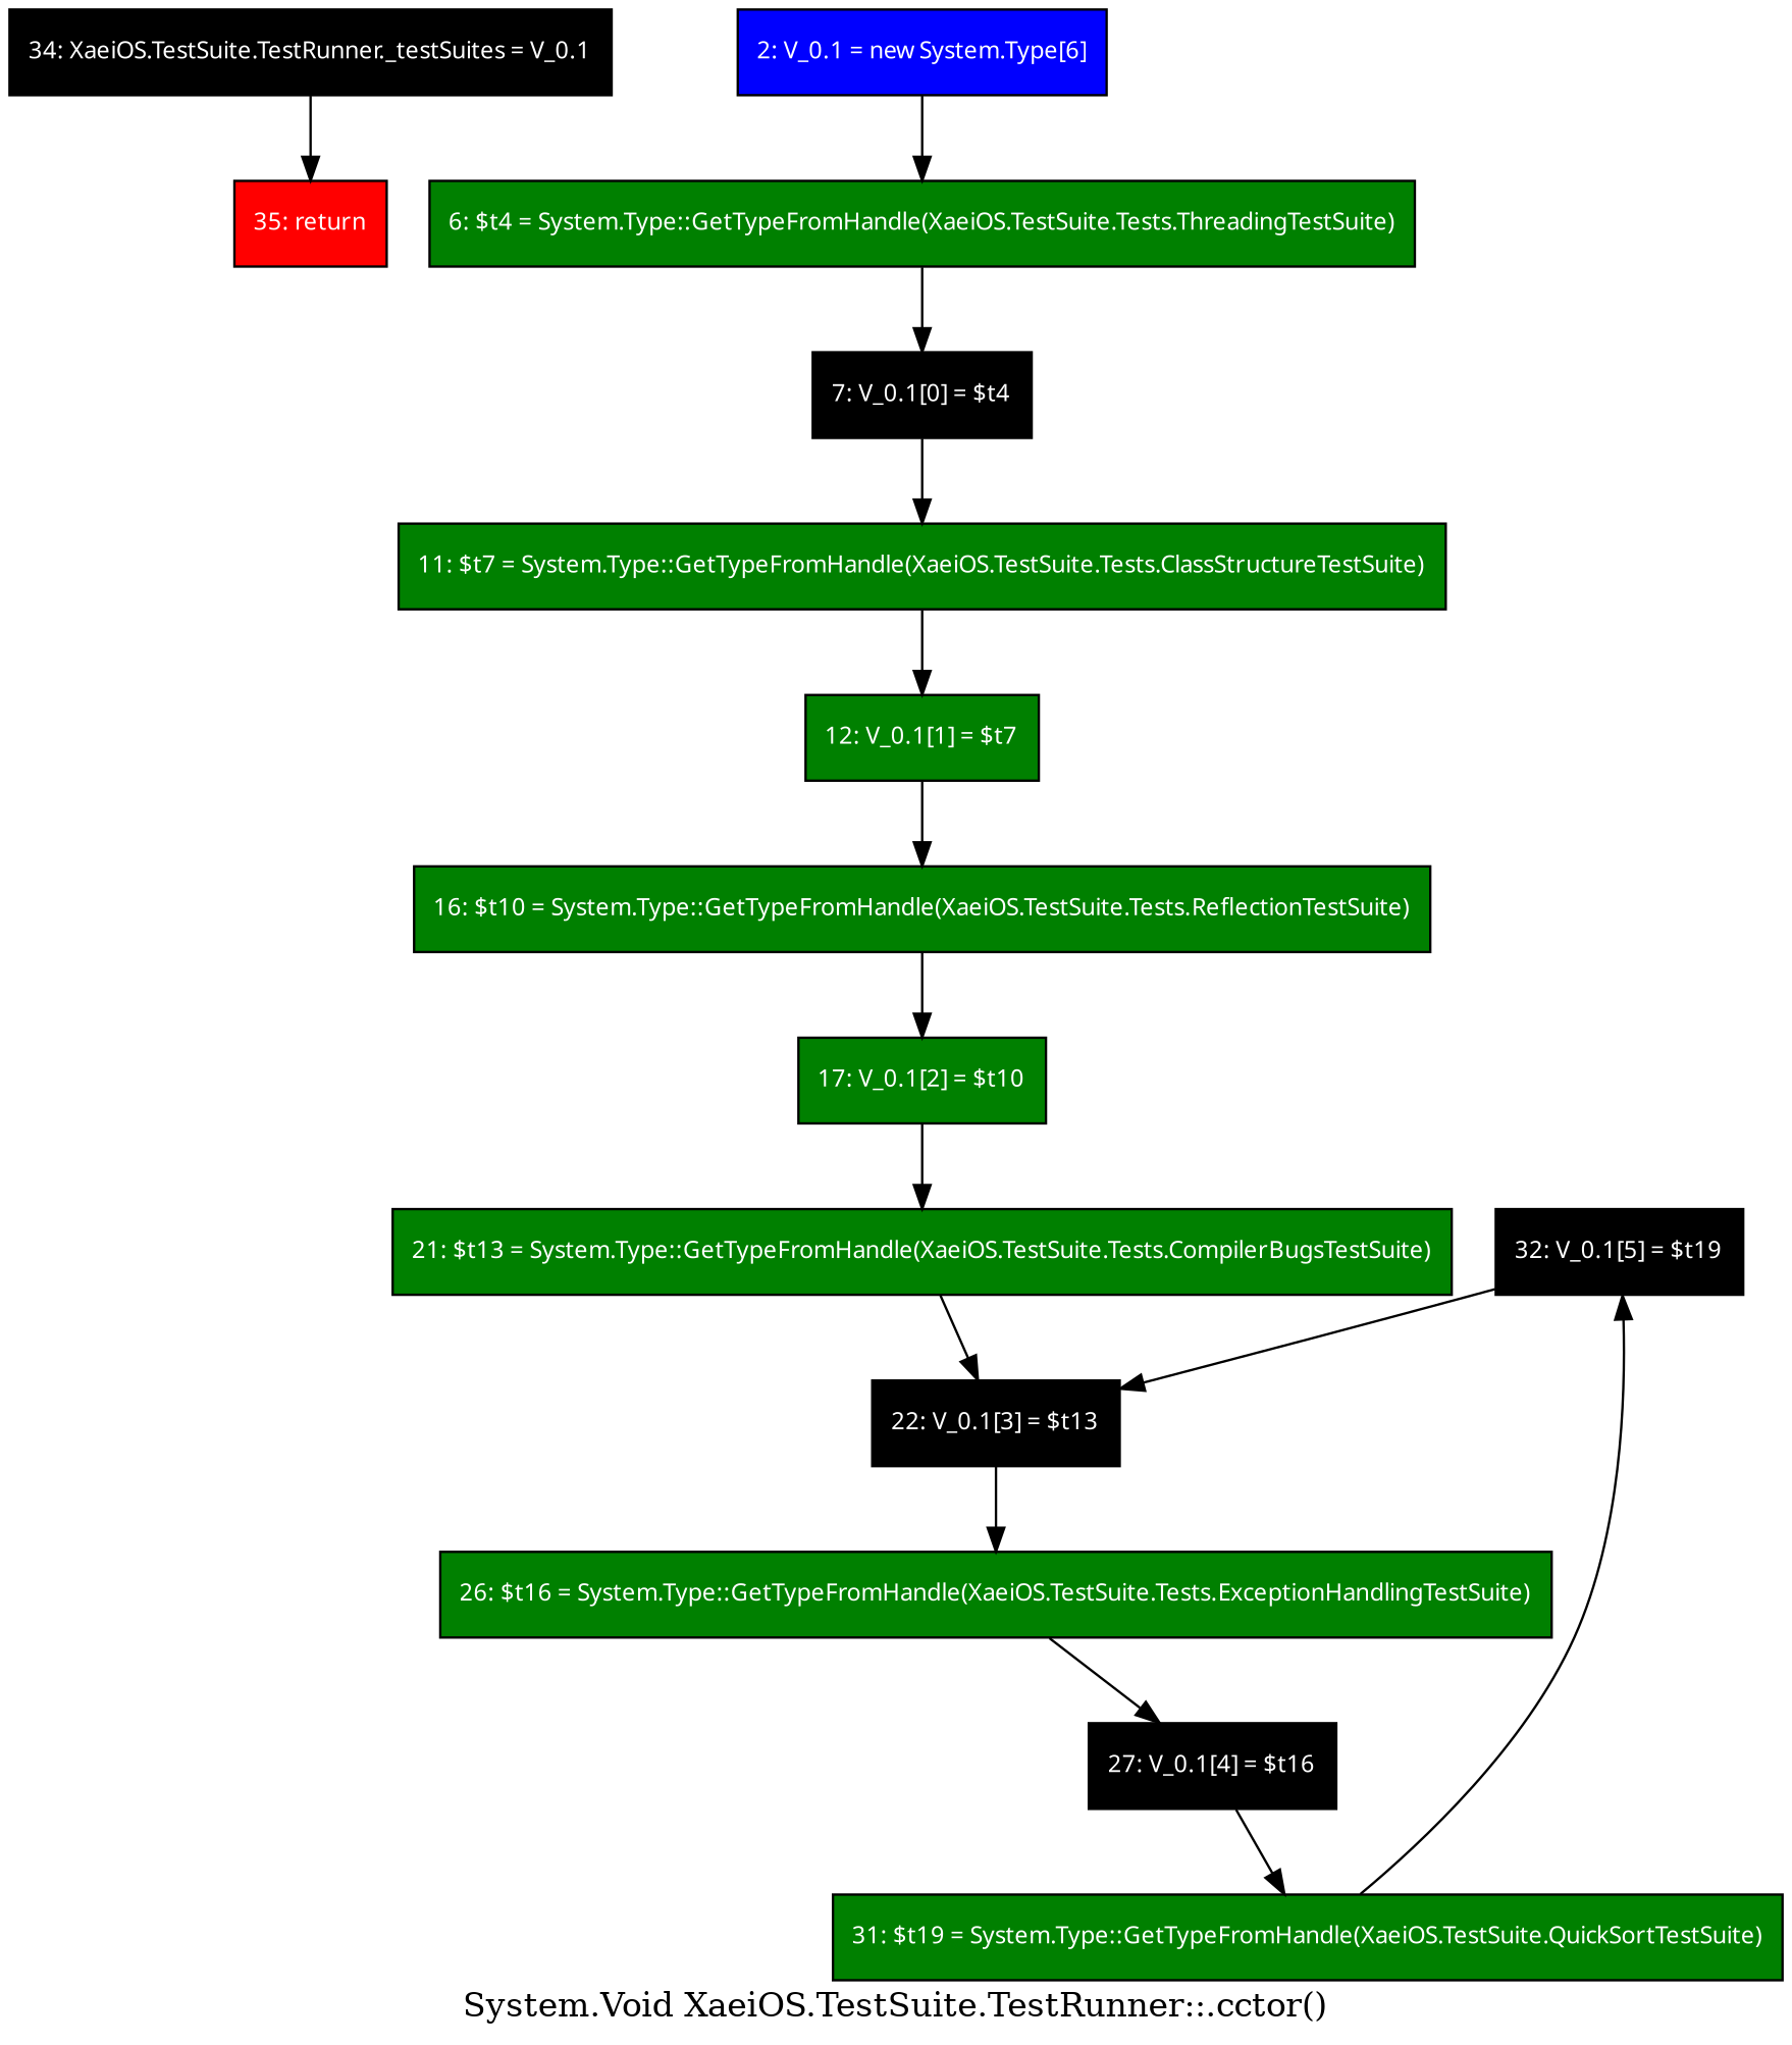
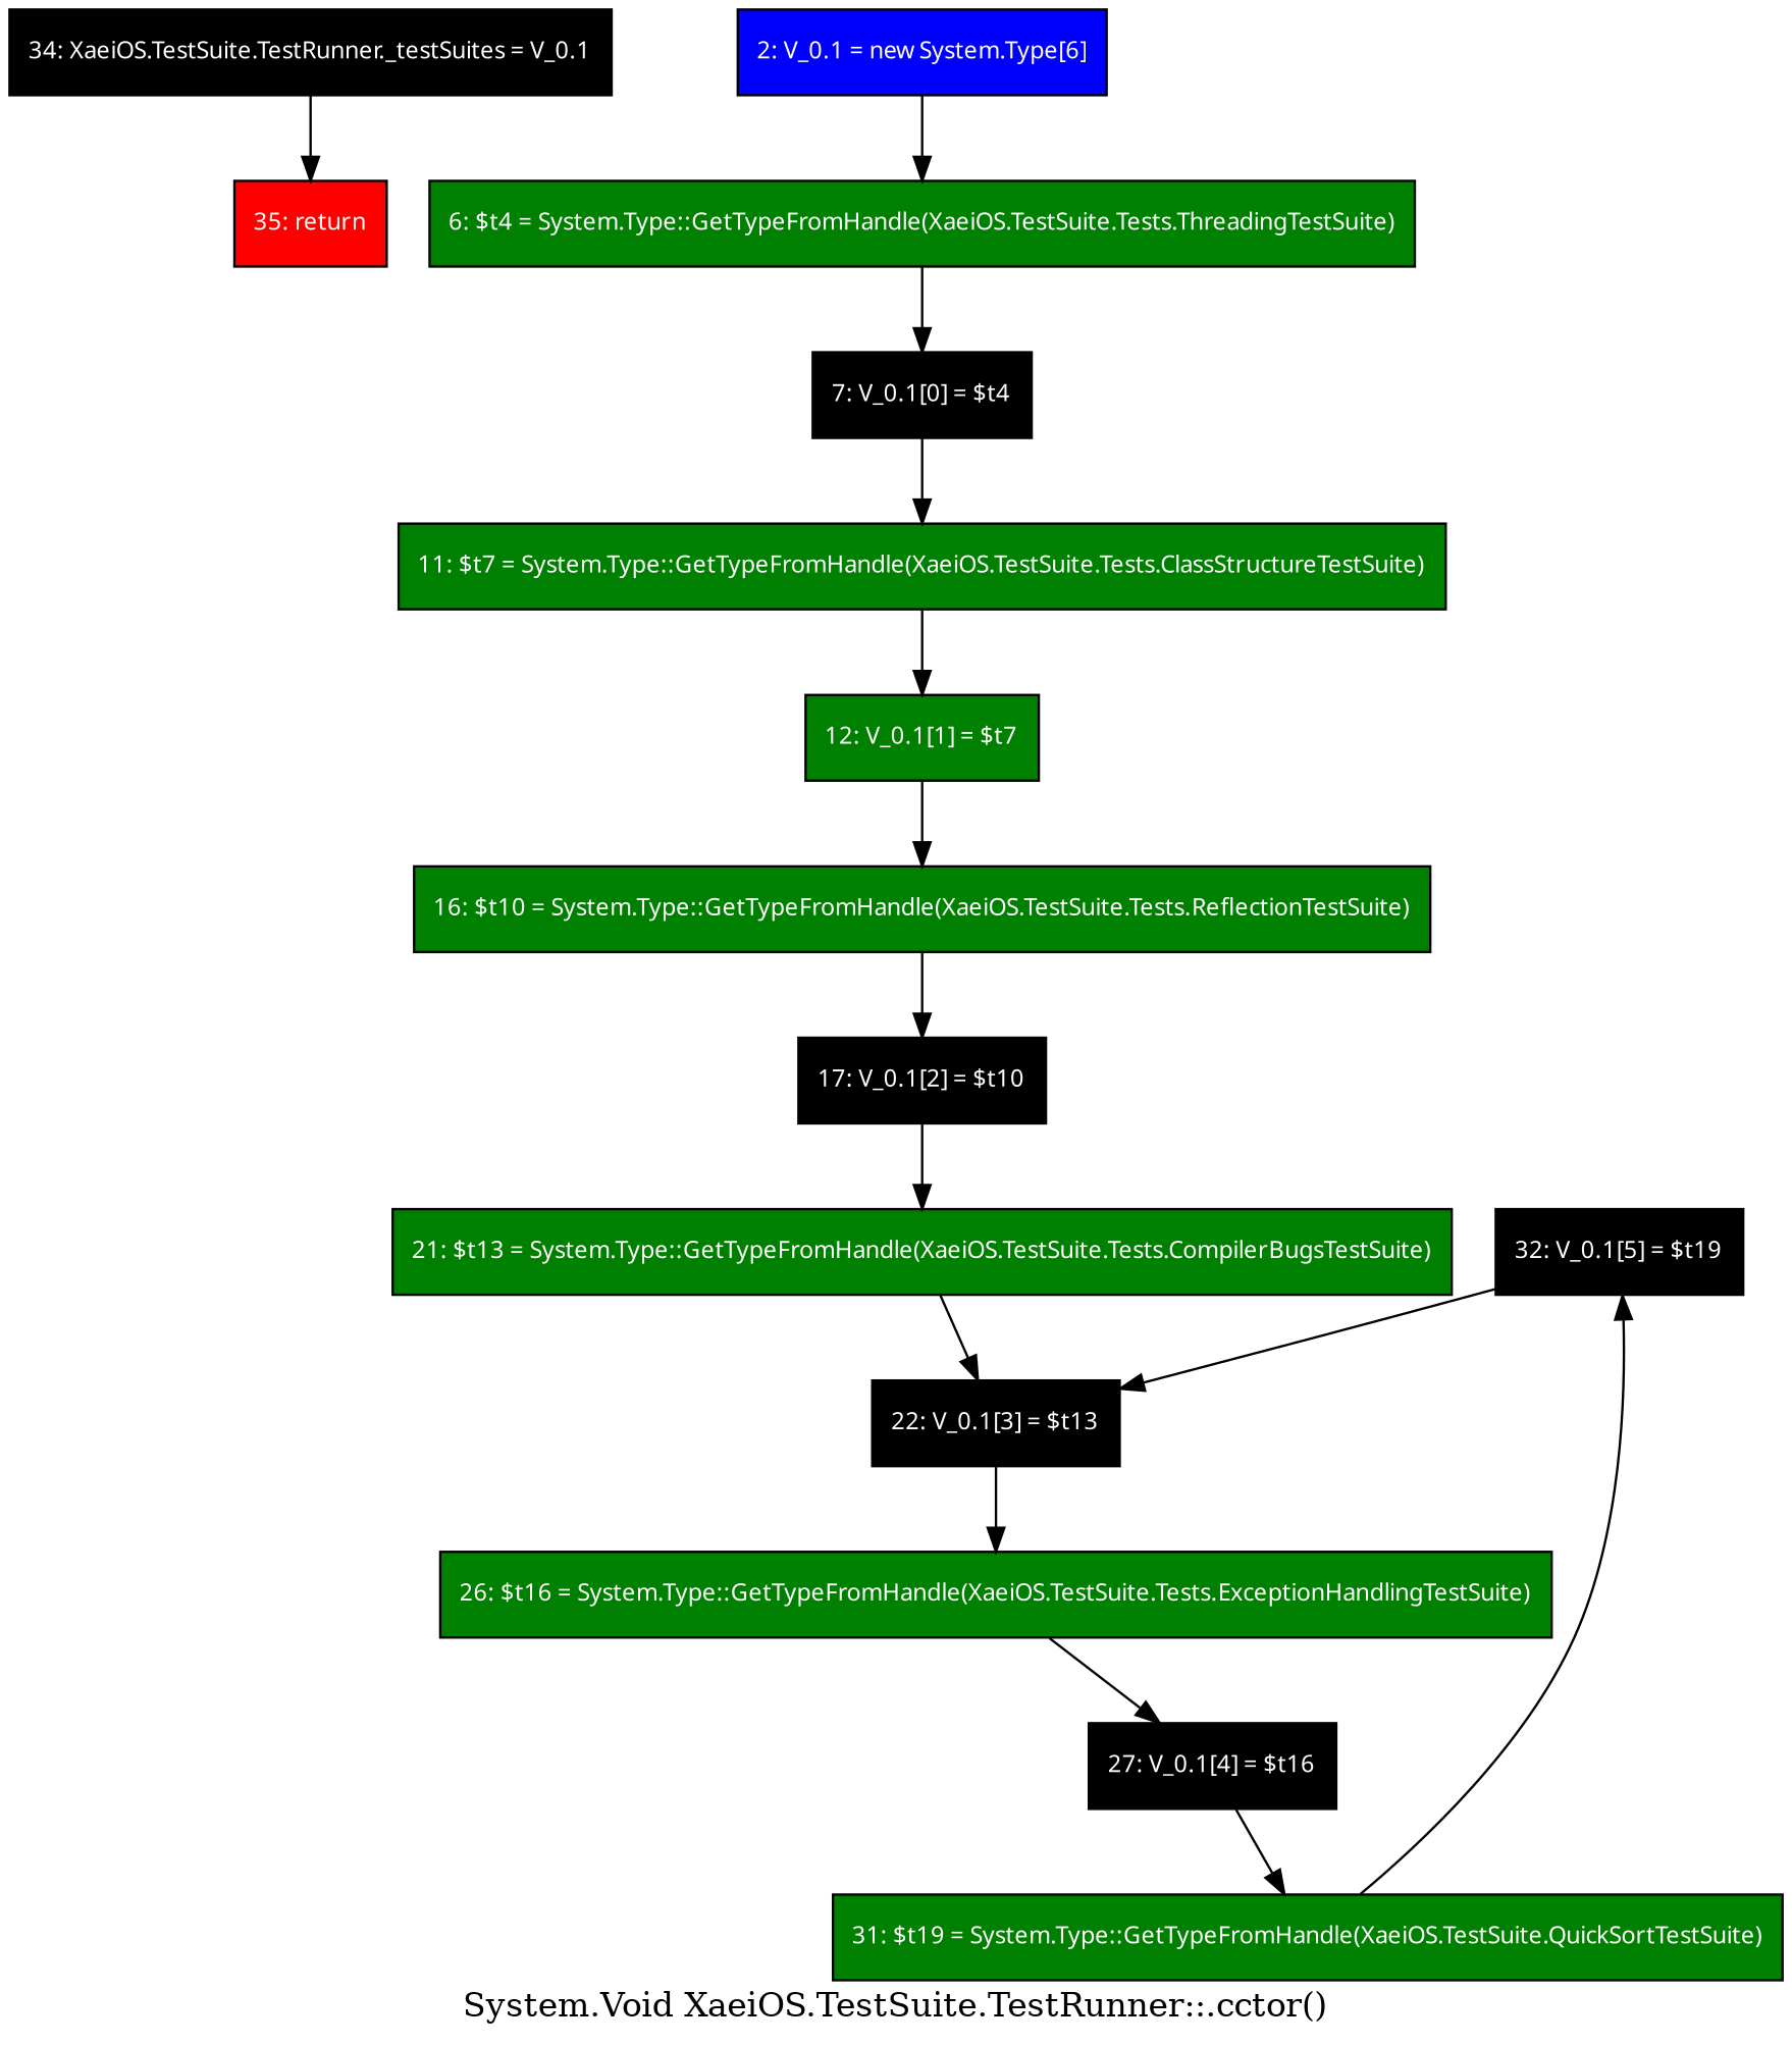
  digraph {
    label="System.Void XaeiOS.TestSuite.TestRunner::.cctor()"
    node [fillcolor="#008000FF" fontcolor="#FFFFFFFF" fontname=Tahoma fontsize=10 shape=rectangle style=filled]
    edge [fontname=Tahoma fontsize=10 style=solid]
    n1 [fillcolor="#FF0000FF" label="35: return\n"]
    n2 [fillcolor="#000000FF" label="34: XaeiOS.TestSuite.TestRunner._testSuites = V_0.1\n"]
    n3 [fillcolor="#000000FF" label="32: V_0.1[5] = $t19\n"]
    n4 [fillcolor="#000000FF" label="22: V_0.1[3] = $t13\n"]
    n5 [label="31: $t19 = System.Type::GetTypeFromHandle(XaeiOS.TestSuite.QuickSortTestSuite)\n"]
    n6 [fillcolor="#000000FF" label="27: V_0.1[4] = $t16\n"]
    n7 [label="26: $t16 = System.Type::GetTypeFromHandle(XaeiOS.TestSuite.Tests.ExceptionHandlingTestSuite)\n"]
    n8 [label="21: $t13 = System.Type::GetTypeFromHandle(XaeiOS.TestSuite.Tests.CompilerBugsTestSuite)\n"]
-   n9 [label="17: V_0.1[2] = $t10\n"]
+   n9 [fillcolor="#000000FF" label="17: V_0.1[2] = $t10\n"]
    n10 [label="16: $t10 = System.Type::GetTypeFromHandle(XaeiOS.TestSuite.Tests.ReflectionTestSuite)\n"]
    n11 [label="12: V_0.1[1] = $t7\n"]
    n12 [label="11: $t7 = System.Type::GetTypeFromHandle(XaeiOS.TestSuite.Tests.ClassStructureTestSuite)\n"]
    n13 [fillcolor="#000000FF" label="7: V_0.1[0] = $t4\n"]
    n14 [label="6: $t4 = System.Type::GetTypeFromHandle(XaeiOS.TestSuite.Tests.ThreadingTestSuite)\n"]
    n15 [fillcolor="#0000FFFF" label="2: V_0.1 = new System.Type[6]\n"]
    n2 -> n1
    n3 -> n4
    n4 -> n7
    n5 -> n3
    n6 -> n5
    n7 -> n6
    n8 -> n4
    n9 -> n8
    n10 -> n9
    n11 -> n10
    n12 -> n11
    n13 -> n12
    n14 -> n13
    n15 -> n14
  }
